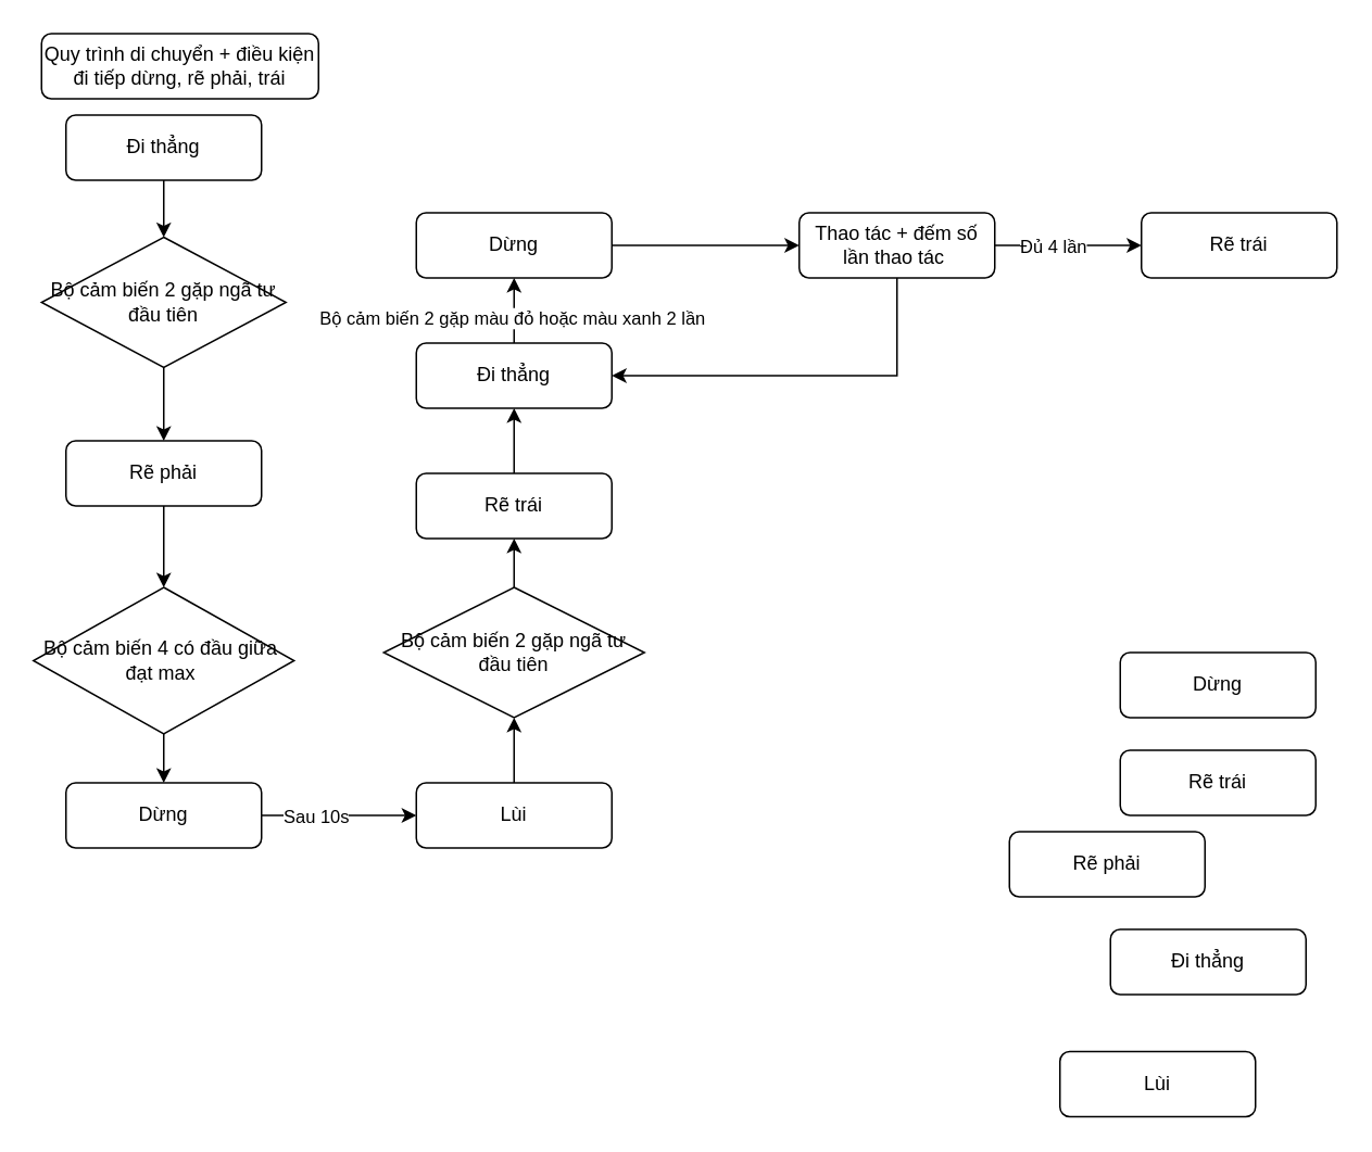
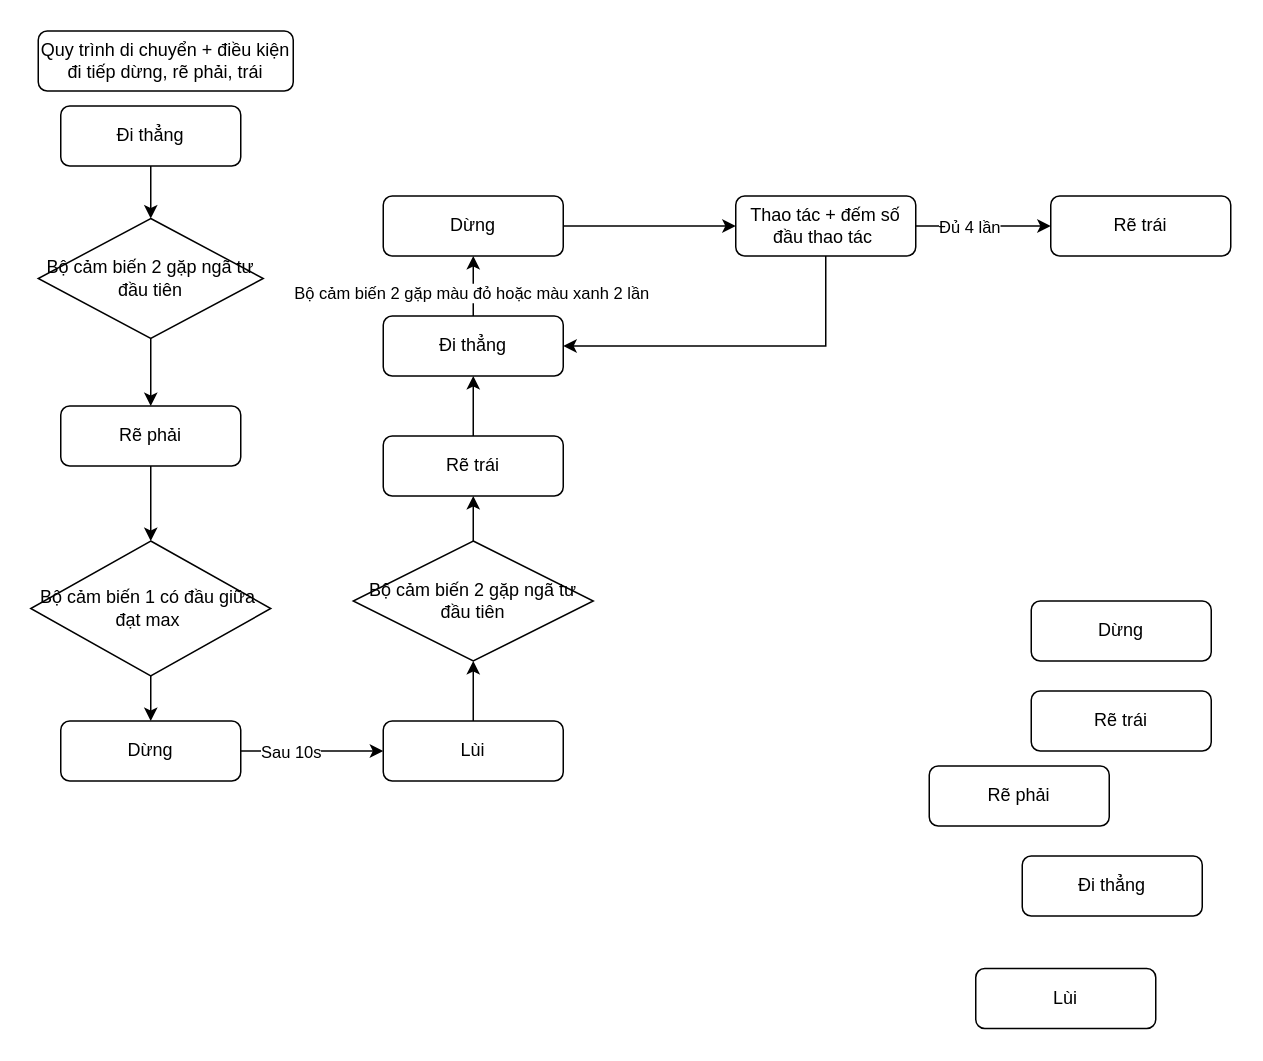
  <mxCell id="0" />
  <mxCell id="1" parent="0" />
  <mxCell id="2" value="Quy trình di chuyển + điều kiện đi tiếp dừng, rẽ phải, trái" style="rounded=1;whiteSpace=wrap;html=1;" parent="1" vertex="1"><mxGeometry x="25" y="20" width="170" height="40" as="geometry" /></mxCell>
  <mxCell id="3" value="Đi thẳng" style="rounded=1;whiteSpace=wrap;html=1;" parent="1" vertex="1"><mxGeometry x="681" y="570" width="120" height="40" as="geometry" /></mxCell>
  <mxCell id="4" value="Rẽ phải" style="rounded=1;whiteSpace=wrap;html=1;" parent="1" vertex="1"><mxGeometry x="619" y="510" width="120" height="40" as="geometry" /></mxCell>
  <mxCell id="5" value="Rẽ trái" style="rounded=1;whiteSpace=wrap;html=1;" parent="1" vertex="1"><mxGeometry x="687" y="460" width="120" height="40" as="geometry" /></mxCell>
  <mxCell id="6" value="Lùi" style="rounded=1;whiteSpace=wrap;html=1;" parent="1" vertex="1"><mxGeometry x="650" y="645" width="120" height="40" as="geometry" /></mxCell>
  <mxCell id="7" style="edgeStyle=orthogonalEdgeStyle;rounded=0;orthogonalLoop=1;jettySize=auto;html=1;" edge="1" parent="1" source="8" target="32"><mxGeometry relative="1" as="geometry" /></mxCell>
  <mxCell id="8" value="Dừng" style="rounded=1;whiteSpace=wrap;html=1;" parent="1" vertex="1"><mxGeometry x="255" y="130" width="120" height="40" as="geometry" /></mxCell>
  <mxCell id="9" value="Đi thẳng" style="rounded=1;whiteSpace=wrap;html=1;" vertex="1" parent="1"><mxGeometry x="40" y="70" width="120" height="40" as="geometry" /></mxCell>
  <mxCell id="10" value="Bộ cảm biến 2 gặp ngã tư đầu tiên" style="rhombus;whiteSpace=wrap;html=1;" vertex="1" parent="1"><mxGeometry x="25" y="145" width="150" height="80" as="geometry" /></mxCell>
  <mxCell id="11" style="edgeStyle=orthogonalEdgeStyle;rounded=0;orthogonalLoop=1;jettySize=auto;html=1;" edge="1" parent="1" source="12" target="16"><mxGeometry relative="1" as="geometry" /></mxCell>
  <mxCell id="12" value="Rẽ phải" style="rounded=1;whiteSpace=wrap;html=1;" vertex="1" parent="1"><mxGeometry x="40" y="270" width="120" height="40" as="geometry" /></mxCell>
  <mxCell id="13" value="" style="endArrow=classic;html=1;rounded=0;" edge="1" parent="1" source="9" target="10"><mxGeometry width="50" height="50" relative="1" as="geometry"><mxPoint x="193" y="240" as="sourcePoint" /><mxPoint x="243" y="190" as="targetPoint" /></mxGeometry></mxCell>
  <mxCell id="14" value="" style="endArrow=classic;html=1;rounded=0;" edge="1" parent="1" source="10" target="12"><mxGeometry width="50" height="50" relative="1" as="geometry"><mxPoint x="110" y="80" as="sourcePoint" /><mxPoint x="110" y="155" as="targetPoint" /></mxGeometry></mxCell>
  <mxCell id="15" style="edgeStyle=orthogonalEdgeStyle;rounded=0;orthogonalLoop=1;jettySize=auto;html=1;" edge="1" parent="1" source="16" target="19"><mxGeometry relative="1" as="geometry" /></mxCell>
- <mxCell id="16" value="&lt;div style=&quot;&quot;&gt;&lt;span style=&quot;background-color: initial; line-height: 70%;&quot;&gt;Bộ cảm biến 4 có đầu giữa&amp;nbsp; đạt max&amp;nbsp;&lt;/span&gt;&lt;/div&gt;" style="rhombus;whiteSpace=wrap;html=1;align=center;" vertex="1" parent="1"><mxGeometry x="20" y="360" width="160" height="90" as="geometry" /></mxCell>
+ <mxCell id="16" value="&lt;div style=&quot;&quot;&gt;&lt;span style=&quot;background-color: initial; line-height: 70%;&quot;&gt;Bộ cảm biến 1 có đầu giữa&amp;nbsp; đạt max&amp;nbsp;&lt;/span&gt;&lt;/div&gt;" style="rhombus;whiteSpace=wrap;html=1;align=center;" vertex="1" parent="1"><mxGeometry x="20" y="360" width="160" height="90" as="geometry" /></mxCell>
  <mxCell id="17" style="edgeStyle=orthogonalEdgeStyle;rounded=0;orthogonalLoop=1;jettySize=auto;html=1;" edge="1" parent="1" source="19" target="21"><mxGeometry relative="1" as="geometry" /></mxCell>
  <mxCell id="18" value="Sau 10s" style="edgeLabel;html=1;align=left;verticalAlign=middle;resizable=0;points=[];" vertex="1" connectable="0" parent="17"><mxGeometry x="-0.756" relative="1" as="geometry"><mxPoint as="offset" /></mxGeometry></mxCell>
  <mxCell id="19" value="Dừng" style="rounded=1;whiteSpace=wrap;html=1;" vertex="1" parent="1"><mxGeometry x="40" y="480" width="120" height="40" as="geometry" /></mxCell>
  <mxCell id="20" style="edgeStyle=orthogonalEdgeStyle;rounded=0;orthogonalLoop=1;jettySize=auto;html=1;" edge="1" parent="1" source="21" target="23"><mxGeometry relative="1" as="geometry" /></mxCell>
  <mxCell id="21" value="Lùi" style="rounded=1;whiteSpace=wrap;html=1;" vertex="1" parent="1"><mxGeometry x="255" y="480" width="120" height="40" as="geometry" /></mxCell>
  <mxCell id="22" style="edgeStyle=orthogonalEdgeStyle;rounded=0;orthogonalLoop=1;jettySize=auto;html=1;" edge="1" parent="1" source="23" target="25"><mxGeometry relative="1" as="geometry" /></mxCell>
  <mxCell id="23" value="Bộ cảm biến 2 gặp ngã tư đầu tiên" style="rhombus;whiteSpace=wrap;html=1;" vertex="1" parent="1"><mxGeometry x="235" y="360" width="160" height="80" as="geometry" /></mxCell>
  <mxCell id="24" style="edgeStyle=orthogonalEdgeStyle;rounded=0;orthogonalLoop=1;jettySize=auto;html=1;" edge="1" parent="1" source="25" target="28"><mxGeometry relative="1" as="geometry" /></mxCell>
  <mxCell id="25" value="Rẽ trái" style="rounded=1;whiteSpace=wrap;html=1;" vertex="1" parent="1"><mxGeometry x="255" y="290" width="120" height="40" as="geometry" /></mxCell>
  <mxCell id="26" style="edgeStyle=orthogonalEdgeStyle;rounded=0;orthogonalLoop=1;jettySize=auto;html=1;" edge="1" parent="1" source="28" target="8"><mxGeometry relative="1" as="geometry" /></mxCell>
  <mxCell id="27" value="Bộ cảm biến 2 gặp màu đỏ hoặc màu xanh 2 lần" style="edgeLabel;html=1;align=center;verticalAlign=middle;resizable=0;points=[];" vertex="1" connectable="0" parent="26"><mxGeometry x="-0.184" y="2" relative="1" as="geometry"><mxPoint as="offset" /></mxGeometry></mxCell>
  <mxCell id="28" value="Đi thẳng" style="rounded=1;whiteSpace=wrap;html=1;" vertex="1" parent="1"><mxGeometry x="255" y="210" width="120" height="40" as="geometry" /></mxCell>
  <mxCell id="29" style="edgeStyle=orthogonalEdgeStyle;rounded=0;orthogonalLoop=1;jettySize=auto;html=1;" edge="1" parent="1" source="32" target="28"><mxGeometry relative="1" as="geometry"><Array as="points"><mxPoint x="550" y="230" /></Array></mxGeometry></mxCell>
  <mxCell id="30" style="edgeStyle=orthogonalEdgeStyle;rounded=0;orthogonalLoop=1;jettySize=auto;html=1;" edge="1" parent="1" source="32" target="34"><mxGeometry relative="1" as="geometry"><mxPoint x="690" y="150" as="targetPoint" /></mxGeometry></mxCell>
  <mxCell id="31" value="Đủ 4 lần" style="edgeLabel;html=1;align=center;verticalAlign=middle;resizable=0;points=[];" vertex="1" connectable="0" parent="30"><mxGeometry x="-0.213" relative="1" as="geometry"><mxPoint as="offset" /></mxGeometry></mxCell>
- <mxCell id="32" value="Thao tác + đếm số lần thao tác&amp;nbsp;" style="rounded=1;whiteSpace=wrap;html=1;" vertex="1" parent="1"><mxGeometry x="490" y="130" width="120" height="40" as="geometry" /></mxCell>
+ <mxCell id="32" value="Thao tác + đếm số đầu thao tác&amp;nbsp;" style="rounded=1;whiteSpace=wrap;html=1;" vertex="1" parent="1"><mxGeometry x="490" y="130" width="120" height="40" as="geometry" /></mxCell>
  <mxCell id="33" value="Dừng" style="rounded=1;whiteSpace=wrap;html=1;" vertex="1" parent="1"><mxGeometry x="687" y="400" width="120" height="40" as="geometry" /></mxCell>
  <mxCell id="34" value="Rẽ trái" style="rounded=1;whiteSpace=wrap;html=1;" vertex="1" parent="1"><mxGeometry x="700" y="130" width="120" height="40" as="geometry" /></mxCell>
